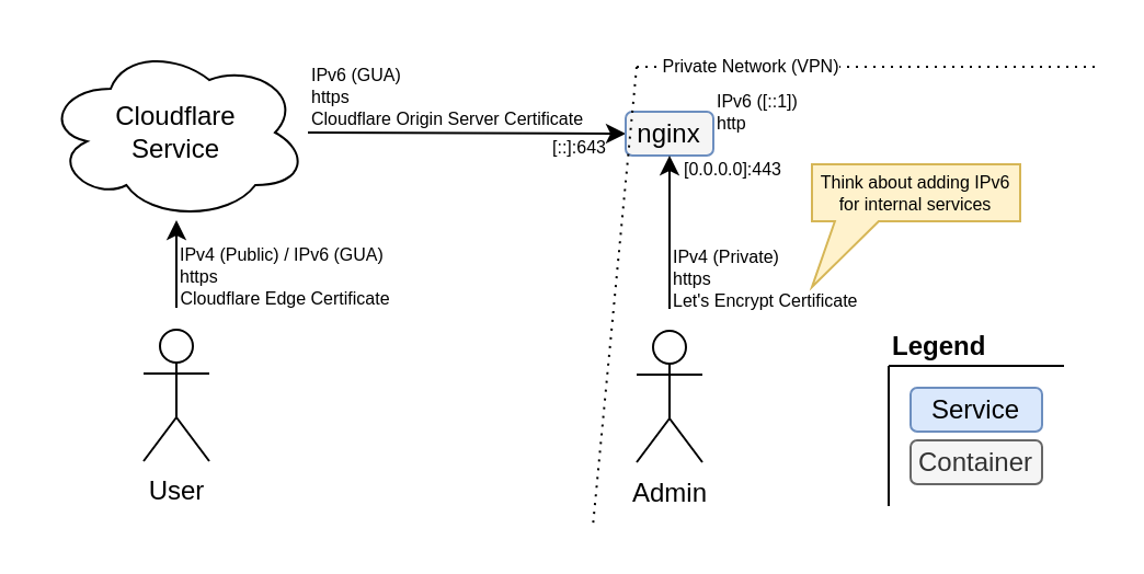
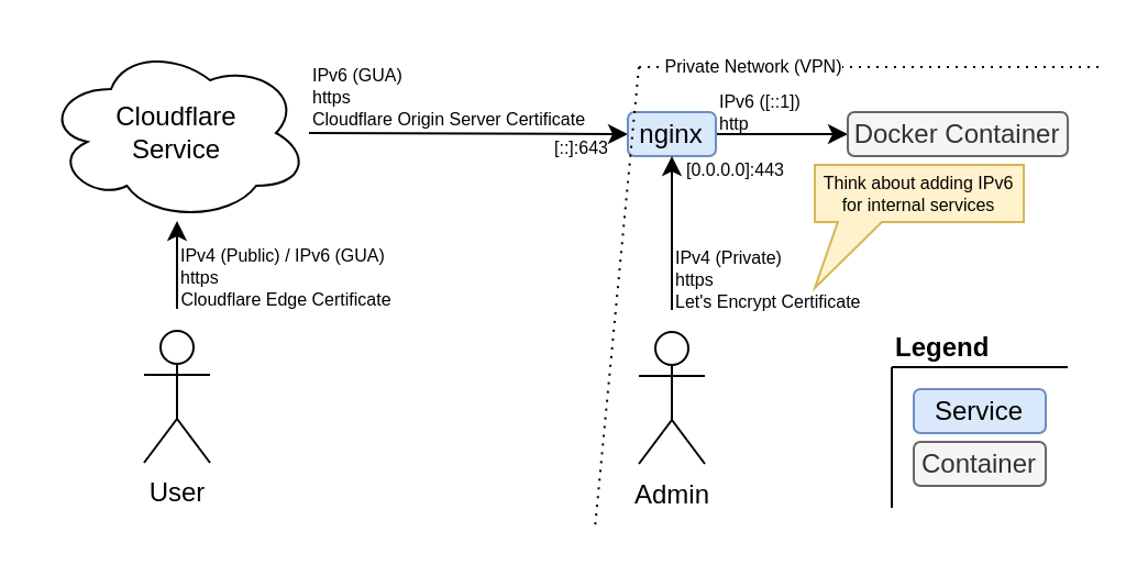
  <mxCell id="0" />
  <mxCell id="1" parent="0" />
  <mxCell id="2" value="Cloudflare&lt;br&gt;Service" style="ellipse;shape=cloud;whiteSpace=wrap;html=1;" parent="1" vertex="1"><mxGeometry x="20" y="20" width="120" height="80" as="geometry" /></mxCell>
  <mxCell id="3" value="User" style="shape=umlActor;verticalLabelPosition=bottom;verticalAlign=top;html=1;outlineConnect=0;" parent="1" vertex="1"><mxGeometry x="65" y="150" width="30" height="60" as="geometry" /></mxCell>
  <mxCell id="4" value="" style="endArrow=classic;html=1;rounded=0;" parent="1" edge="1"><mxGeometry width="50" height="50" relative="1" as="geometry"><mxPoint x="80" y="140" as="sourcePoint" /><mxPoint x="80" y="100" as="targetPoint" /></mxGeometry></mxCell>
  <mxCell id="5" value="" style="endArrow=classic;html=1;rounded=0;entryX=0;entryY=0.5;entryDx=0;entryDy=0;" parent="1" edge="1" target="9"><mxGeometry x="-0.143" y="10" width="50" height="50" relative="1" as="geometry"><mxPoint x="140" y="60" as="sourcePoint" /><mxPoint x="280" y="60" as="targetPoint" /><mxPoint as="offset" /></mxGeometry></mxCell>
  <mxCell id="6" value="&lt;font style=&quot;font-size: 8px&quot;&gt;&lt;br&gt;&lt;/font&gt;" style="text;html=1;strokeColor=none;fillColor=none;align=center;verticalAlign=middle;whiteSpace=wrap;rounded=0;dashed=1;" parent="1" vertex="1"><mxGeometry x="134" y="38" width="56" height="10" as="geometry" /></mxCell>
  <mxCell id="7" value="&lt;font style=&quot;font-size: 8px&quot;&gt;IPv4 (Public) / IPv6 (GUA)&lt;/font&gt;" style="text;html=1;strokeColor=none;fillColor=none;align=left;verticalAlign=middle;whiteSpace=wrap;rounded=0;dashed=1;" parent="1" vertex="1"><mxGeometry x="80" y="110" width="100" height="10" as="geometry" /></mxCell>
- <mxCell id="9" value="&lt;font style=&quot;font-size: 12px&quot;&gt;nginx&lt;/font&gt;" style="rounded=1;whiteSpace=wrap;html=1;fontSize=10;fillColor=#f5f5f5;strokeColor=#6c8ebf;" parent="1" vertex="1"><mxGeometry x="285" y="50.5" width="40" height="20" as="geometry" /></mxCell>
+ <mxCell id="8" style="edgeStyle=orthogonalEdgeStyle;rounded=0;orthogonalLoop=1;jettySize=auto;html=1;exitX=1;exitY=0.5;exitDx=0;exitDy=0;entryX=0;entryY=0.5;entryDx=0;entryDy=0;fontSize=12;endArrow=classic;endFill=1;" parent="1" source="9" target="10" edge="1"><mxGeometry relative="1" as="geometry"><Array as="points"><mxPoint x="335" y="60.5" /></Array><mxPoint x="325" y="79.5" as="sourcePoint" /></mxGeometry></mxCell>
+ <mxCell id="9" value="&lt;font style=&quot;font-size: 12px&quot;&gt;nginx&lt;/font&gt;" style="rounded=1;whiteSpace=wrap;html=1;fontSize=10;fillColor=#dae8fc;strokeColor=#6c8ebf;" parent="1" vertex="1"><mxGeometry x="285" y="50.5" width="40" height="20" as="geometry" /></mxCell>
+ <mxCell id="10" value="&lt;font style=&quot;font-size: 12px&quot;&gt;Docker Container&lt;/font&gt;" style="rounded=1;whiteSpace=wrap;html=1;fontSize=10;fillColor=#f5f5f5;strokeColor=#666666;fontColor=#333333;" parent="1" vertex="1"><mxGeometry x="385" y="50.5" width="100" height="20" as="geometry" /></mxCell>
  <mxCell id="11" value="&lt;font style=&quot;font-size: 8px&quot;&gt;[::]:643&lt;/font&gt;" style="text;html=1;strokeColor=none;fillColor=none;align=left;verticalAlign=middle;whiteSpace=wrap;rounded=0;dashed=1;" parent="1" vertex="1"><mxGeometry x="250" y="60.5" width="30" height="10" as="geometry" /></mxCell>
  <mxCell id="12" value="&lt;font style=&quot;font-size: 12px&quot;&gt;Service&lt;/font&gt;" style="rounded=1;whiteSpace=wrap;html=1;fontSize=10;fillColor=#dae8fc;strokeColor=#6c8ebf;" parent="1" vertex="1"><mxGeometry x="415" y="176.5" width="60" height="20" as="geometry" /></mxCell>
  <mxCell id="13" value="&lt;font style=&quot;font-size: 12px&quot;&gt;Container&lt;/font&gt;" style="rounded=1;whiteSpace=wrap;html=1;fontSize=10;fillColor=#f5f5f5;strokeColor=#666666;fontColor=#333333;" parent="1" vertex="1"><mxGeometry x="415" y="200.5" width="60" height="20" as="geometry" /></mxCell>
  <mxCell id="14" value="&lt;b&gt;&lt;font style=&quot;font-size: 12px&quot;&gt;Legend&lt;/font&gt;&lt;/b&gt;" style="text;html=1;strokeColor=none;fillColor=none;align=left;verticalAlign=middle;whiteSpace=wrap;rounded=0;fontSize=8;" parent="1" vertex="1"><mxGeometry x="405" y="150.5" width="80" height="15" as="geometry" /></mxCell>
  <mxCell id="15" value="" style="endArrow=none;html=1;rounded=0;fontSize=12;" parent="1" edge="1"><mxGeometry width="50" height="50" relative="1" as="geometry"><mxPoint x="405" y="166.5" as="sourcePoint" /><mxPoint x="485" y="166.5" as="targetPoint" /></mxGeometry></mxCell>
  <mxCell id="16" value="" style="endArrow=none;html=1;rounded=0;fontSize=12;" parent="1" edge="1"><mxGeometry width="50" height="50" relative="1" as="geometry"><mxPoint x="405" y="166.5" as="sourcePoint" /><mxPoint x="405" y="230.5" as="targetPoint" /></mxGeometry></mxCell>
  <mxCell id="17" value="" style="endArrow=classic;html=1;rounded=0;entryX=0.5;entryY=1;entryDx=0;entryDy=0;align=center;" edge="1" parent="1" target="9"><mxGeometry x="0.143" y="-60" width="50" height="50" relative="1" as="geometry"><mxPoint x="305" y="140.5" as="sourcePoint" /><mxPoint x="295" y="70.5" as="targetPoint" /><mxPoint as="offset" /></mxGeometry></mxCell>
  <mxCell id="18" value="Admin" style="shape=umlActor;verticalLabelPosition=bottom;verticalAlign=top;html=1;outlineConnect=0;" vertex="1" parent="1"><mxGeometry x="290" y="150.5" width="30" height="60" as="geometry" /></mxCell>
  <mxCell id="19" value="&lt;font style=&quot;font-size: 8px&quot;&gt;https&lt;/font&gt;" style="text;html=1;strokeColor=none;fillColor=none;align=left;verticalAlign=middle;whiteSpace=wrap;rounded=0;dashed=1;" vertex="1" parent="1"><mxGeometry x="80" y="120" width="60" height="10" as="geometry" /></mxCell>
  <mxCell id="20" value="&lt;font style=&quot;font-size: 8px&quot;&gt;Cloudflare Edge Certificate&lt;/font&gt;" style="text;html=1;strokeColor=none;fillColor=none;align=center;verticalAlign=middle;whiteSpace=wrap;rounded=0;dashed=1;" vertex="1" parent="1"><mxGeometry x="80" y="130" width="100" height="10" as="geometry" /></mxCell>
  <mxCell id="21" value="&lt;font style=&quot;font-size: 8px&quot;&gt;IPv4 (Private)&lt;/font&gt;" style="text;html=1;strokeColor=none;fillColor=none;align=left;verticalAlign=middle;whiteSpace=wrap;rounded=0;dashed=1;" vertex="1" parent="1"><mxGeometry x="305" y="110.5" width="60" height="10" as="geometry" /></mxCell>
  <mxCell id="22" value="&lt;font style=&quot;font-size: 8px&quot;&gt;https&lt;/font&gt;" style="text;html=1;strokeColor=none;fillColor=none;align=left;verticalAlign=middle;whiteSpace=wrap;rounded=0;dashed=1;" vertex="1" parent="1"><mxGeometry x="305" y="120.5" width="60" height="10" as="geometry" /></mxCell>
  <mxCell id="23" value="&lt;font style=&quot;font-size: 8px&quot;&gt;&lt;span style=&quot;background-color: rgb(255 , 255 , 255)&quot;&gt;Let's Encrypt&lt;/span&gt;&amp;nbsp;Certificate&lt;/font&gt;" style="text;html=1;strokeColor=none;fillColor=none;align=left;verticalAlign=middle;whiteSpace=wrap;rounded=0;dashed=1;" vertex="1" parent="1"><mxGeometry x="305" y="130.5" width="100" height="10" as="geometry" /></mxCell>
  <mxCell id="24" value="&lt;font style=&quot;font-size: 8px&quot;&gt;IPv6 (GUA)&lt;/font&gt;" style="text;html=1;strokeColor=none;fillColor=none;align=left;verticalAlign=middle;whiteSpace=wrap;rounded=0;dashed=1;" vertex="1" parent="1"><mxGeometry x="140" y="28" width="60" height="10" as="geometry" /></mxCell>
  <mxCell id="25" value="&lt;font style=&quot;font-size: 8px&quot;&gt;https&lt;/font&gt;" style="text;html=1;strokeColor=none;fillColor=none;align=left;verticalAlign=middle;whiteSpace=wrap;rounded=0;dashed=1;" vertex="1" parent="1"><mxGeometry x="140" y="38" width="60" height="10" as="geometry" /></mxCell>
  <mxCell id="26" value="&lt;span style=&quot;font-size: 8px ; background-color: rgb(255 , 255 , 255)&quot;&gt;Cloudflare Origin Server Certificate&lt;/span&gt;" style="text;html=1;strokeColor=none;fillColor=none;align=left;verticalAlign=middle;whiteSpace=wrap;rounded=0;dashed=1;" vertex="1" parent="1"><mxGeometry x="140" y="48" width="130" height="10" as="geometry" /></mxCell>
  <mxCell id="27" value="&lt;font style=&quot;font-size: 8px&quot;&gt;&lt;br&gt;&lt;/font&gt;" style="text;html=1;strokeColor=none;fillColor=none;align=center;verticalAlign=middle;whiteSpace=wrap;rounded=0;dashed=1;" vertex="1" parent="1"><mxGeometry x="319" y="49.5" width="56" height="10" as="geometry" /></mxCell>
  <mxCell id="28" value="&lt;font style=&quot;font-size: 8px&quot;&gt;IPv6 ([::1])&lt;/font&gt;" style="text;html=1;strokeColor=none;fillColor=none;align=left;verticalAlign=middle;whiteSpace=wrap;rounded=0;dashed=1;" vertex="1" parent="1"><mxGeometry x="325" y="39.5" width="60" height="10" as="geometry" /></mxCell>
  <mxCell id="29" value="&lt;font style=&quot;font-size: 8px&quot;&gt;http&lt;/font&gt;" style="text;html=1;strokeColor=none;fillColor=none;align=left;verticalAlign=middle;whiteSpace=wrap;rounded=0;dashed=1;" vertex="1" parent="1"><mxGeometry x="325" y="49.5" width="60" height="10" as="geometry" /></mxCell>
  <mxCell id="30" value="" style="endArrow=none;dashed=1;html=1;dashPattern=1 3;strokeWidth=1;rounded=0;fontSize=8;" edge="1" parent="1"><mxGeometry width="50" height="50" relative="1" as="geometry"><mxPoint x="290" y="30" as="sourcePoint" /><mxPoint x="270" y="240" as="targetPoint" /></mxGeometry></mxCell>
  <mxCell id="31" value="" style="endArrow=none;dashed=1;html=1;dashPattern=1 3;strokeWidth=1;rounded=0;fontSize=8;" edge="1" parent="1"><mxGeometry width="50" height="50" relative="1" as="geometry"><mxPoint x="290" y="30" as="sourcePoint" /><mxPoint x="500" y="30" as="targetPoint" /></mxGeometry></mxCell>
  <mxCell id="32" value="Private Network (VPN)" style="edgeLabel;html=1;align=center;verticalAlign=middle;resizable=0;points=[];fontSize=8;" vertex="1" connectable="0" parent="31"><mxGeometry x="-0.513" y="1" relative="1" as="geometry"><mxPoint as="offset" /></mxGeometry></mxCell>
  <mxCell id="33" value="&lt;font style=&quot;font-size: 8px&quot;&gt;[0.0.0.0]:443&lt;/font&gt;" style="text;html=1;strokeColor=none;fillColor=none;align=left;verticalAlign=middle;whiteSpace=wrap;rounded=0;dashed=1;" vertex="1" parent="1"><mxGeometry x="310" y="70.5" width="30" height="10" as="geometry" /></mxCell>
  <mxCell id="34" value="Think about adding IPv6 for internal services" style="shape=callout;whiteSpace=wrap;html=1;perimeter=calloutPerimeter;fontSize=8;fillColor=#fff2cc;position2=0;size=30;position=0.11;strokeColor=#d6b656;" vertex="1" parent="1"><mxGeometry x="370" y="74.5" width="95" height="56" as="geometry" /></mxCell>
